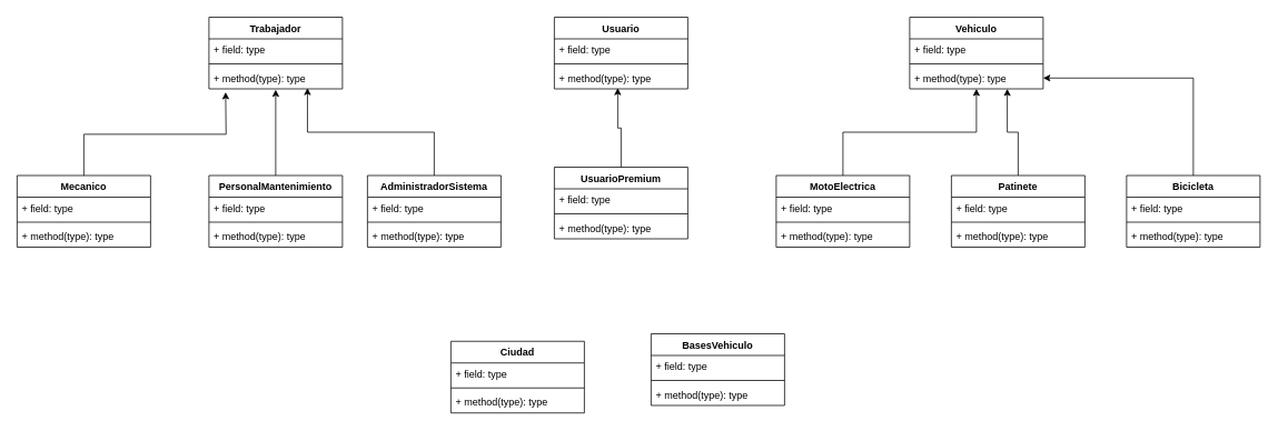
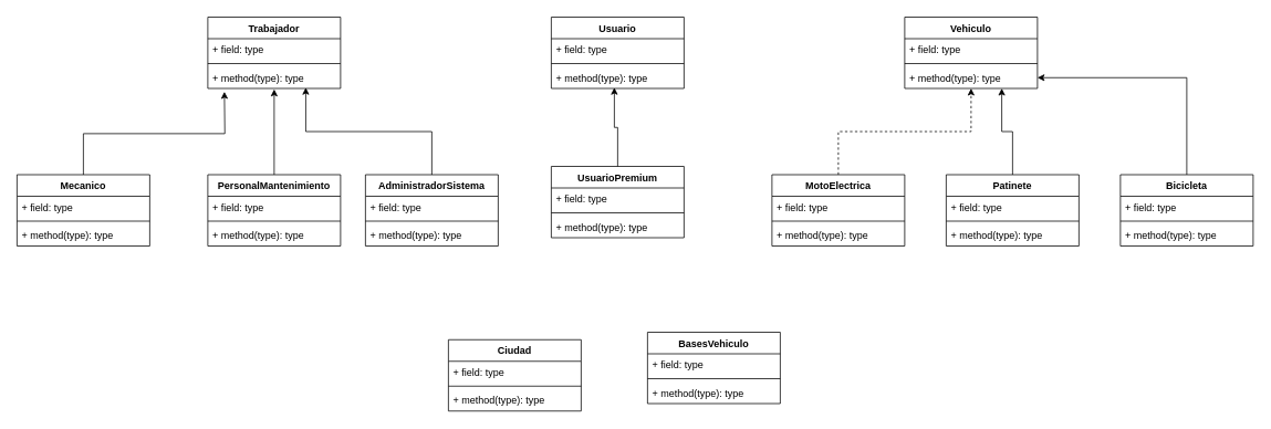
  <mxCell id="0" />
  <mxCell id="1" parent="0" />
  <mxCell id="2" value="Trabajador" style="swimlane;fontStyle=1;align=center;verticalAlign=top;childLayout=stackLayout;horizontal=1;startSize=26;horizontalStack=0;resizeParent=1;resizeParentMax=0;resizeLast=0;collapsible=1;marginBottom=0;whiteSpace=wrap;html=1;" vertex="1" parent="1"><mxGeometry x="250" y="20" width="160" height="86" as="geometry" /></mxCell>
  <mxCell id="3" value="+ field: type" style="text;strokeColor=none;fillColor=none;align=left;verticalAlign=top;spacingLeft=4;spacingRight=4;overflow=hidden;rotatable=0;points=[[0,0.5],[1,0.5]];portConstraint=eastwest;whiteSpace=wrap;html=1;" vertex="1" parent="2"><mxGeometry y="26" width="160" height="26" as="geometry" /></mxCell>
  <mxCell id="4" value="" style="line;strokeWidth=1;fillColor=none;align=left;verticalAlign=middle;spacingTop=-1;spacingLeft=3;spacingRight=3;rotatable=0;labelPosition=right;points=[];portConstraint=eastwest;strokeColor=inherit;" vertex="1" parent="2"><mxGeometry y="52" width="160" height="8" as="geometry" /></mxCell>
  <mxCell id="5" value="+ method(type): type" style="text;strokeColor=none;fillColor=none;align=left;verticalAlign=top;spacingLeft=4;spacingRight=4;overflow=hidden;rotatable=0;points=[[0,0.5],[1,0.5]];portConstraint=eastwest;whiteSpace=wrap;html=1;" vertex="1" parent="2"><mxGeometry y="60" width="160" height="26" as="geometry" /></mxCell>
  <mxCell id="6" value="Usuario" style="swimlane;fontStyle=1;align=center;verticalAlign=top;childLayout=stackLayout;horizontal=1;startSize=26;horizontalStack=0;resizeParent=1;resizeParentMax=0;resizeLast=0;collapsible=1;marginBottom=0;whiteSpace=wrap;html=1;" vertex="1" parent="1"><mxGeometry x="664" y="20" width="160" height="86" as="geometry" /></mxCell>
  <mxCell id="7" value="+ field: type" style="text;strokeColor=none;fillColor=none;align=left;verticalAlign=top;spacingLeft=4;spacingRight=4;overflow=hidden;rotatable=0;points=[[0,0.5],[1,0.5]];portConstraint=eastwest;whiteSpace=wrap;html=1;" vertex="1" parent="6"><mxGeometry y="26" width="160" height="26" as="geometry" /></mxCell>
  <mxCell id="8" value="" style="line;strokeWidth=1;fillColor=none;align=left;verticalAlign=middle;spacingTop=-1;spacingLeft=3;spacingRight=3;rotatable=0;labelPosition=right;points=[];portConstraint=eastwest;strokeColor=inherit;" vertex="1" parent="6"><mxGeometry y="52" width="160" height="8" as="geometry" /></mxCell>
  <mxCell id="9" value="+ method(type): type" style="text;strokeColor=none;fillColor=none;align=left;verticalAlign=top;spacingLeft=4;spacingRight=4;overflow=hidden;rotatable=0;points=[[0,0.5],[1,0.5]];portConstraint=eastwest;whiteSpace=wrap;html=1;" vertex="1" parent="6"><mxGeometry y="60" width="160" height="26" as="geometry" /></mxCell>
  <mxCell id="10" style="edgeStyle=orthogonalEdgeStyle;rounded=0;orthogonalLoop=1;jettySize=auto;html=1;exitX=0.5;exitY=0;exitDx=0;exitDy=0;" edge="1" parent="1" source="11"><mxGeometry relative="1" as="geometry"><mxPoint x="270" y="110" as="targetPoint" /></mxGeometry></mxCell>
  <mxCell id="11" value="Mecanico" style="swimlane;fontStyle=1;align=center;verticalAlign=top;childLayout=stackLayout;horizontal=1;startSize=26;horizontalStack=0;resizeParent=1;resizeParentMax=0;resizeLast=0;collapsible=1;marginBottom=0;whiteSpace=wrap;html=1;" vertex="1" parent="1"><mxGeometry x="20" y="210" width="160" height="86" as="geometry" /></mxCell>
  <mxCell id="12" value="+ field: type" style="text;strokeColor=none;fillColor=none;align=left;verticalAlign=top;spacingLeft=4;spacingRight=4;overflow=hidden;rotatable=0;points=[[0,0.5],[1,0.5]];portConstraint=eastwest;whiteSpace=wrap;html=1;" vertex="1" parent="11"><mxGeometry y="26" width="160" height="26" as="geometry" /></mxCell>
  <mxCell id="13" value="" style="line;strokeWidth=1;fillColor=none;align=left;verticalAlign=middle;spacingTop=-1;spacingLeft=3;spacingRight=3;rotatable=0;labelPosition=right;points=[];portConstraint=eastwest;strokeColor=inherit;" vertex="1" parent="11"><mxGeometry y="52" width="160" height="8" as="geometry" /></mxCell>
  <mxCell id="14" value="+ method(type): type" style="text;strokeColor=none;fillColor=none;align=left;verticalAlign=top;spacingLeft=4;spacingRight=4;overflow=hidden;rotatable=0;points=[[0,0.5],[1,0.5]];portConstraint=eastwest;whiteSpace=wrap;html=1;" vertex="1" parent="11"><mxGeometry y="60" width="160" height="26" as="geometry" /></mxCell>
  <mxCell id="15" value="PersonalMantenimiento" style="swimlane;fontStyle=1;align=center;verticalAlign=top;childLayout=stackLayout;horizontal=1;startSize=26;horizontalStack=0;resizeParent=1;resizeParentMax=0;resizeLast=0;collapsible=1;marginBottom=0;whiteSpace=wrap;html=1;" vertex="1" parent="1"><mxGeometry x="250" y="210" width="160" height="86" as="geometry" /></mxCell>
  <mxCell id="16" value="+ field: type" style="text;strokeColor=none;fillColor=none;align=left;verticalAlign=top;spacingLeft=4;spacingRight=4;overflow=hidden;rotatable=0;points=[[0,0.5],[1,0.5]];portConstraint=eastwest;whiteSpace=wrap;html=1;" vertex="1" parent="15"><mxGeometry y="26" width="160" height="26" as="geometry" /></mxCell>
  <mxCell id="17" value="" style="line;strokeWidth=1;fillColor=none;align=left;verticalAlign=middle;spacingTop=-1;spacingLeft=3;spacingRight=3;rotatable=0;labelPosition=right;points=[];portConstraint=eastwest;strokeColor=inherit;" vertex="1" parent="15"><mxGeometry y="52" width="160" height="8" as="geometry" /></mxCell>
  <mxCell id="18" value="+ method(type): type" style="text;strokeColor=none;fillColor=none;align=left;verticalAlign=top;spacingLeft=4;spacingRight=4;overflow=hidden;rotatable=0;points=[[0,0.5],[1,0.5]];portConstraint=eastwest;whiteSpace=wrap;html=1;" vertex="1" parent="15"><mxGeometry y="60" width="160" height="26" as="geometry" /></mxCell>
  <mxCell id="19" style="edgeStyle=orthogonalEdgeStyle;rounded=0;orthogonalLoop=1;jettySize=auto;html=1;exitX=0.5;exitY=0;exitDx=0;exitDy=0;entryX=0.738;entryY=0.962;entryDx=0;entryDy=0;entryPerimeter=0;" edge="1" parent="1" source="20" target="5"><mxGeometry relative="1" as="geometry"><mxPoint x="370" y="110" as="targetPoint" /></mxGeometry></mxCell>
  <mxCell id="20" value="AdministradorSistema" style="swimlane;fontStyle=1;align=center;verticalAlign=top;childLayout=stackLayout;horizontal=1;startSize=26;horizontalStack=0;resizeParent=1;resizeParentMax=0;resizeLast=0;collapsible=1;marginBottom=0;whiteSpace=wrap;html=1;" vertex="1" parent="1"><mxGeometry x="440" y="210" width="160" height="86" as="geometry" /></mxCell>
  <mxCell id="21" value="+ field: type" style="text;strokeColor=none;fillColor=none;align=left;verticalAlign=top;spacingLeft=4;spacingRight=4;overflow=hidden;rotatable=0;points=[[0,0.5],[1,0.5]];portConstraint=eastwest;whiteSpace=wrap;html=1;" vertex="1" parent="20"><mxGeometry y="26" width="160" height="26" as="geometry" /></mxCell>
  <mxCell id="22" value="" style="line;strokeWidth=1;fillColor=none;align=left;verticalAlign=middle;spacingTop=-1;spacingLeft=3;spacingRight=3;rotatable=0;labelPosition=right;points=[];portConstraint=eastwest;strokeColor=inherit;" vertex="1" parent="20"><mxGeometry y="52" width="160" height="8" as="geometry" /></mxCell>
  <mxCell id="23" value="+ method(type): type" style="text;strokeColor=none;fillColor=none;align=left;verticalAlign=top;spacingLeft=4;spacingRight=4;overflow=hidden;rotatable=0;points=[[0,0.5],[1,0.5]];portConstraint=eastwest;whiteSpace=wrap;html=1;" vertex="1" parent="20"><mxGeometry y="60" width="160" height="26" as="geometry" /></mxCell>
  <mxCell id="24" value="Vehiculo" style="swimlane;fontStyle=1;align=center;verticalAlign=top;childLayout=stackLayout;horizontal=1;startSize=26;horizontalStack=0;resizeParent=1;resizeParentMax=0;resizeLast=0;collapsible=1;marginBottom=0;whiteSpace=wrap;html=1;" vertex="1" parent="1"><mxGeometry x="1090" y="20" width="160" height="86" as="geometry" /></mxCell>
  <mxCell id="25" value="+ field: type" style="text;strokeColor=none;fillColor=none;align=left;verticalAlign=top;spacingLeft=4;spacingRight=4;overflow=hidden;rotatable=0;points=[[0,0.5],[1,0.5]];portConstraint=eastwest;whiteSpace=wrap;html=1;" vertex="1" parent="24"><mxGeometry y="26" width="160" height="26" as="geometry" /></mxCell>
  <mxCell id="26" value="" style="line;strokeWidth=1;fillColor=none;align=left;verticalAlign=middle;spacingTop=-1;spacingLeft=3;spacingRight=3;rotatable=0;labelPosition=right;points=[];portConstraint=eastwest;strokeColor=inherit;" vertex="1" parent="24"><mxGeometry y="52" width="160" height="8" as="geometry" /></mxCell>
  <mxCell id="27" value="+ method(type): type" style="text;strokeColor=none;fillColor=none;align=left;verticalAlign=top;spacingLeft=4;spacingRight=4;overflow=hidden;rotatable=0;points=[[0,0.5],[1,0.5]];portConstraint=eastwest;whiteSpace=wrap;html=1;" vertex="1" parent="24"><mxGeometry y="60" width="160" height="26" as="geometry" /></mxCell>
  <mxCell id="28" value="UsuarioPremium" style="swimlane;fontStyle=1;align=center;verticalAlign=top;childLayout=stackLayout;horizontal=1;startSize=26;horizontalStack=0;resizeParent=1;resizeParentMax=0;resizeLast=0;collapsible=1;marginBottom=0;whiteSpace=wrap;html=1;" vertex="1" parent="1"><mxGeometry x="664" y="200" width="160" height="86" as="geometry" /></mxCell>
  <mxCell id="29" value="+ field: type" style="text;strokeColor=none;fillColor=none;align=left;verticalAlign=top;spacingLeft=4;spacingRight=4;overflow=hidden;rotatable=0;points=[[0,0.5],[1,0.5]];portConstraint=eastwest;whiteSpace=wrap;html=1;" vertex="1" parent="28"><mxGeometry y="26" width="160" height="26" as="geometry" /></mxCell>
  <mxCell id="30" value="" style="line;strokeWidth=1;fillColor=none;align=left;verticalAlign=middle;spacingTop=-1;spacingLeft=3;spacingRight=3;rotatable=0;labelPosition=right;points=[];portConstraint=eastwest;strokeColor=inherit;" vertex="1" parent="28"><mxGeometry y="52" width="160" height="8" as="geometry" /></mxCell>
  <mxCell id="31" value="+ method(type): type" style="text;strokeColor=none;fillColor=none;align=left;verticalAlign=top;spacingLeft=4;spacingRight=4;overflow=hidden;rotatable=0;points=[[0,0.5],[1,0.5]];portConstraint=eastwest;whiteSpace=wrap;html=1;" vertex="1" parent="28"><mxGeometry y="60" width="160" height="26" as="geometry" /></mxCell>
- <mxCell id="32" style="edgeStyle=orthogonalEdgeStyle;rounded=0;orthogonalLoop=1;jettySize=auto;html=1;exitX=0.5;exitY=0;exitDx=0;exitDy=0;" edge="1" parent="1" source="33" target="24"><mxGeometry relative="1" as="geometry" /></mxCell>
+ <mxCell id="32" style="edgeStyle=orthogonalEdgeStyle;rounded=0;orthogonalLoop=1;jettySize=auto;html=1;exitX=0.5;exitY=0;exitDx=0;exitDy=0;dashed=1;" edge="1" parent="1" source="33" target="24"><mxGeometry relative="1" as="geometry" /></mxCell>
  <mxCell id="33" value="MotoElectrica" style="swimlane;fontStyle=1;align=center;verticalAlign=top;childLayout=stackLayout;horizontal=1;startSize=26;horizontalStack=0;resizeParent=1;resizeParentMax=0;resizeLast=0;collapsible=1;marginBottom=0;whiteSpace=wrap;html=1;" vertex="1" parent="1"><mxGeometry x="930" y="210" width="160" height="86" as="geometry" /></mxCell>
  <mxCell id="34" value="+ field: type" style="text;strokeColor=none;fillColor=none;align=left;verticalAlign=top;spacingLeft=4;spacingRight=4;overflow=hidden;rotatable=0;points=[[0,0.5],[1,0.5]];portConstraint=eastwest;whiteSpace=wrap;html=1;" vertex="1" parent="33"><mxGeometry y="26" width="160" height="26" as="geometry" /></mxCell>
  <mxCell id="35" value="" style="line;strokeWidth=1;fillColor=none;align=left;verticalAlign=middle;spacingTop=-1;spacingLeft=3;spacingRight=3;rotatable=0;labelPosition=right;points=[];portConstraint=eastwest;strokeColor=inherit;" vertex="1" parent="33"><mxGeometry y="52" width="160" height="8" as="geometry" /></mxCell>
  <mxCell id="36" value="+ method(type): type" style="text;strokeColor=none;fillColor=none;align=left;verticalAlign=top;spacingLeft=4;spacingRight=4;overflow=hidden;rotatable=0;points=[[0,0.5],[1,0.5]];portConstraint=eastwest;whiteSpace=wrap;html=1;" vertex="1" parent="33"><mxGeometry y="60" width="160" height="26" as="geometry" /></mxCell>
  <mxCell id="37" value="Patinete" style="swimlane;fontStyle=1;align=center;verticalAlign=top;childLayout=stackLayout;horizontal=1;startSize=26;horizontalStack=0;resizeParent=1;resizeParentMax=0;resizeLast=0;collapsible=1;marginBottom=0;whiteSpace=wrap;html=1;" vertex="1" parent="1"><mxGeometry x="1140" y="210" width="160" height="86" as="geometry" /></mxCell>
  <mxCell id="38" value="+ field: type" style="text;strokeColor=none;fillColor=none;align=left;verticalAlign=top;spacingLeft=4;spacingRight=4;overflow=hidden;rotatable=0;points=[[0,0.5],[1,0.5]];portConstraint=eastwest;whiteSpace=wrap;html=1;" vertex="1" parent="37"><mxGeometry y="26" width="160" height="26" as="geometry" /></mxCell>
  <mxCell id="39" value="" style="line;strokeWidth=1;fillColor=none;align=left;verticalAlign=middle;spacingTop=-1;spacingLeft=3;spacingRight=3;rotatable=0;labelPosition=right;points=[];portConstraint=eastwest;strokeColor=inherit;" vertex="1" parent="37"><mxGeometry y="52" width="160" height="8" as="geometry" /></mxCell>
  <mxCell id="40" value="+ method(type): type" style="text;strokeColor=none;fillColor=none;align=left;verticalAlign=top;spacingLeft=4;spacingRight=4;overflow=hidden;rotatable=0;points=[[0,0.5],[1,0.5]];portConstraint=eastwest;whiteSpace=wrap;html=1;" vertex="1" parent="37"><mxGeometry y="60" width="160" height="26" as="geometry" /></mxCell>
  <mxCell id="41" style="edgeStyle=orthogonalEdgeStyle;rounded=0;orthogonalLoop=1;jettySize=auto;html=1;exitX=0.5;exitY=0;exitDx=0;exitDy=0;entryX=1;entryY=0.5;entryDx=0;entryDy=0;" edge="1" parent="1" source="42" target="27"><mxGeometry relative="1" as="geometry" /></mxCell>
  <mxCell id="42" value="Bicicleta" style="swimlane;fontStyle=1;align=center;verticalAlign=top;childLayout=stackLayout;horizontal=1;startSize=26;horizontalStack=0;resizeParent=1;resizeParentMax=0;resizeLast=0;collapsible=1;marginBottom=0;whiteSpace=wrap;html=1;" vertex="1" parent="1"><mxGeometry x="1350" y="210" width="160" height="86" as="geometry" /></mxCell>
  <mxCell id="43" value="+ field: type" style="text;strokeColor=none;fillColor=none;align=left;verticalAlign=top;spacingLeft=4;spacingRight=4;overflow=hidden;rotatable=0;points=[[0,0.5],[1,0.5]];portConstraint=eastwest;whiteSpace=wrap;html=1;" vertex="1" parent="42"><mxGeometry y="26" width="160" height="26" as="geometry" /></mxCell>
  <mxCell id="44" value="" style="line;strokeWidth=1;fillColor=none;align=left;verticalAlign=middle;spacingTop=-1;spacingLeft=3;spacingRight=3;rotatable=0;labelPosition=right;points=[];portConstraint=eastwest;strokeColor=inherit;" vertex="1" parent="42"><mxGeometry y="52" width="160" height="8" as="geometry" /></mxCell>
  <mxCell id="45" value="+ method(type): type" style="text;strokeColor=none;fillColor=none;align=left;verticalAlign=top;spacingLeft=4;spacingRight=4;overflow=hidden;rotatable=0;points=[[0,0.5],[1,0.5]];portConstraint=eastwest;whiteSpace=wrap;html=1;" vertex="1" parent="42"><mxGeometry y="60" width="160" height="26" as="geometry" /></mxCell>
  <mxCell id="46" value="Ciudad" style="swimlane;fontStyle=1;align=center;verticalAlign=top;childLayout=stackLayout;horizontal=1;startSize=26;horizontalStack=0;resizeParent=1;resizeParentMax=0;resizeLast=0;collapsible=1;marginBottom=0;whiteSpace=wrap;html=1;" vertex="1" parent="1"><mxGeometry x="540" y="409" width="160" height="86" as="geometry" /></mxCell>
  <mxCell id="47" value="+ field: type" style="text;strokeColor=none;fillColor=none;align=left;verticalAlign=top;spacingLeft=4;spacingRight=4;overflow=hidden;rotatable=0;points=[[0,0.5],[1,0.5]];portConstraint=eastwest;whiteSpace=wrap;html=1;" vertex="1" parent="46"><mxGeometry y="26" width="160" height="26" as="geometry" /></mxCell>
  <mxCell id="48" value="" style="line;strokeWidth=1;fillColor=none;align=left;verticalAlign=middle;spacingTop=-1;spacingLeft=3;spacingRight=3;rotatable=0;labelPosition=right;points=[];portConstraint=eastwest;strokeColor=inherit;" vertex="1" parent="46"><mxGeometry y="52" width="160" height="8" as="geometry" /></mxCell>
  <mxCell id="49" value="+ method(type): type" style="text;strokeColor=none;fillColor=none;align=left;verticalAlign=top;spacingLeft=4;spacingRight=4;overflow=hidden;rotatable=0;points=[[0,0.5],[1,0.5]];portConstraint=eastwest;whiteSpace=wrap;html=1;" vertex="1" parent="46"><mxGeometry y="60" width="160" height="26" as="geometry" /></mxCell>
  <mxCell id="50" value="BasesVehiculo" style="swimlane;fontStyle=1;align=center;verticalAlign=top;childLayout=stackLayout;horizontal=1;startSize=26;horizontalStack=0;resizeParent=1;resizeParentMax=0;resizeLast=0;collapsible=1;marginBottom=0;whiteSpace=wrap;html=1;" vertex="1" parent="1"><mxGeometry x="780" y="400" width="160" height="86" as="geometry" /></mxCell>
  <mxCell id="51" value="+ field: type" style="text;strokeColor=none;fillColor=none;align=left;verticalAlign=top;spacingLeft=4;spacingRight=4;overflow=hidden;rotatable=0;points=[[0,0.5],[1,0.5]];portConstraint=eastwest;whiteSpace=wrap;html=1;" vertex="1" parent="50"><mxGeometry y="26" width="160" height="26" as="geometry" /></mxCell>
  <mxCell id="52" value="" style="line;strokeWidth=1;fillColor=none;align=left;verticalAlign=middle;spacingTop=-1;spacingLeft=3;spacingRight=3;rotatable=0;labelPosition=right;points=[];portConstraint=eastwest;strokeColor=inherit;" vertex="1" parent="50"><mxGeometry y="52" width="160" height="8" as="geometry" /></mxCell>
  <mxCell id="53" value="+ method(type): type" style="text;strokeColor=none;fillColor=none;align=left;verticalAlign=top;spacingLeft=4;spacingRight=4;overflow=hidden;rotatable=0;points=[[0,0.5],[1,0.5]];portConstraint=eastwest;whiteSpace=wrap;html=1;" vertex="1" parent="50"><mxGeometry y="60" width="160" height="26" as="geometry" /></mxCell>
  <mxCell id="54" style="edgeStyle=orthogonalEdgeStyle;rounded=0;orthogonalLoop=1;jettySize=auto;html=1;exitX=0.5;exitY=0;exitDx=0;exitDy=0;entryX=0.5;entryY=1.038;entryDx=0;entryDy=0;entryPerimeter=0;" edge="1" parent="1" source="15" target="5"><mxGeometry relative="1" as="geometry" /></mxCell>
  <mxCell id="55" style="edgeStyle=orthogonalEdgeStyle;rounded=0;orthogonalLoop=1;jettySize=auto;html=1;exitX=0.5;exitY=0;exitDx=0;exitDy=0;entryX=0.475;entryY=0.962;entryDx=0;entryDy=0;entryPerimeter=0;" edge="1" parent="1" source="28" target="9"><mxGeometry relative="1" as="geometry" /></mxCell>
  <mxCell id="56" style="edgeStyle=orthogonalEdgeStyle;rounded=0;orthogonalLoop=1;jettySize=auto;html=1;exitX=0.5;exitY=0;exitDx=0;exitDy=0;entryX=0.731;entryY=1;entryDx=0;entryDy=0;entryPerimeter=0;" edge="1" parent="1" source="37" target="27"><mxGeometry relative="1" as="geometry" /></mxCell>
